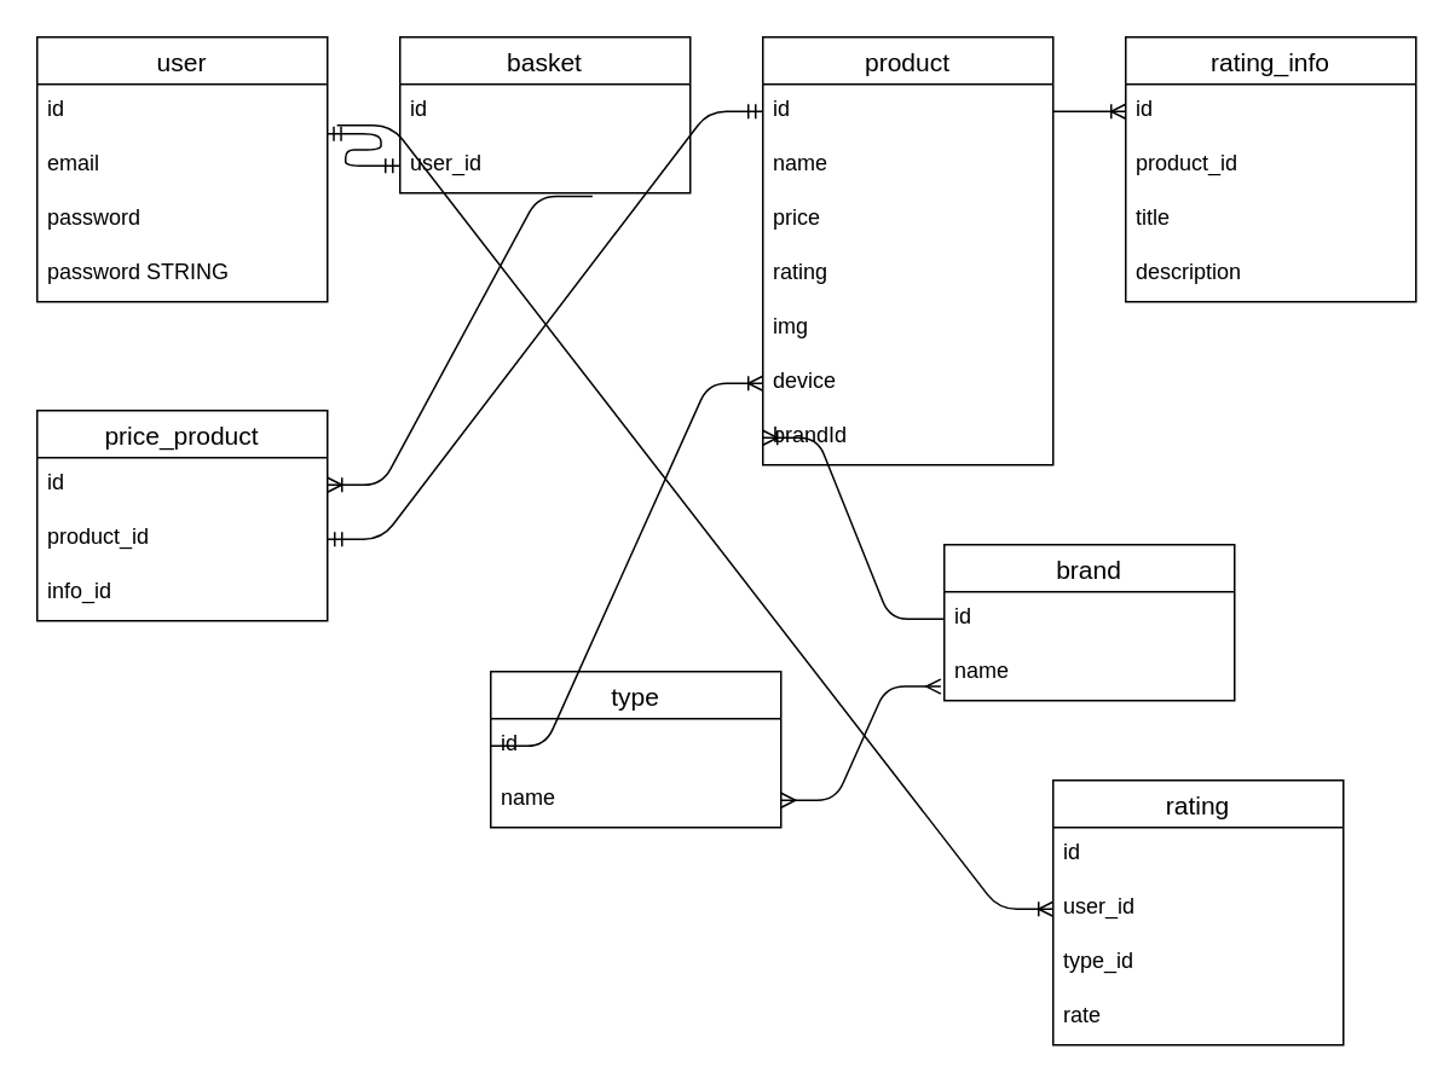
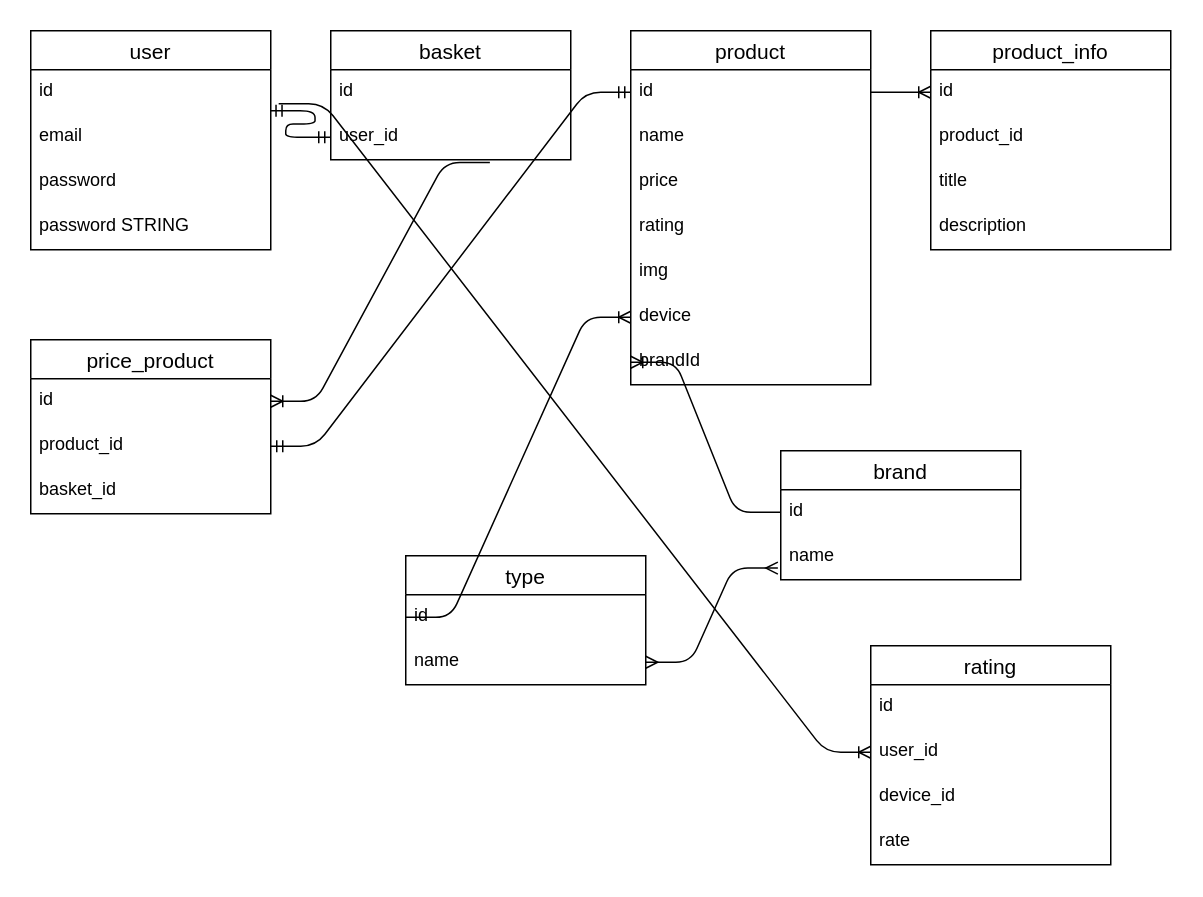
  <mxCell id="0" />
  <mxCell id="1" parent="0" />
  <mxCell id="2" value="user" style="swimlane;fontStyle=0;childLayout=stackLayout;horizontal=1;startSize=26;horizontalStack=0;resizeParent=1;resizeParentMax=0;resizeLast=0;collapsible=1;marginBottom=0;align=center;fontSize=14;" vertex="1" parent="1"><mxGeometry x="20" y="20" width="160" height="146" as="geometry" /></mxCell>
  <mxCell id="3" value="id" style="text;strokeColor=none;fillColor=none;spacingLeft=4;spacingRight=4;overflow=hidden;rotatable=0;points=[[0,0.5],[1,0.5]];portConstraint=eastwest;fontSize=12;" vertex="1" parent="2"><mxGeometry y="26" width="160" height="30" as="geometry" /></mxCell>
  <mxCell id="4" value="email" style="text;strokeColor=none;fillColor=none;spacingLeft=4;spacingRight=4;overflow=hidden;rotatable=0;points=[[0,0.5],[1,0.5]];portConstraint=eastwest;fontSize=12;" vertex="1" parent="2"><mxGeometry y="56" width="160" height="30" as="geometry" /></mxCell>
  <mxCell id="5" value="password" style="text;strokeColor=none;fillColor=none;spacingLeft=4;spacingRight=4;overflow=hidden;rotatable=0;points=[[0,0.5],[1,0.5]];portConstraint=eastwest;fontSize=12;" vertex="1" parent="2"><mxGeometry y="86" width="160" height="30" as="geometry" /></mxCell>
  <mxCell id="6" value="password STRING" style="text;strokeColor=none;fillColor=none;spacingLeft=4;spacingRight=4;overflow=hidden;rotatable=0;points=[[0,0.5],[1,0.5]];portConstraint=eastwest;fontSize=12;" vertex="1" parent="2"><mxGeometry y="116" width="160" height="30" as="geometry" /></mxCell>
  <mxCell id="7" value="basket" style="swimlane;fontStyle=0;childLayout=stackLayout;horizontal=1;startSize=26;horizontalStack=0;resizeParent=1;resizeParentMax=0;resizeLast=0;collapsible=1;marginBottom=0;align=center;fontSize=14;" vertex="1" parent="1"><mxGeometry x="220" y="20" width="160" height="86" as="geometry" /></mxCell>
  <mxCell id="8" value="id" style="text;strokeColor=none;fillColor=none;spacingLeft=4;spacingRight=4;overflow=hidden;rotatable=0;points=[[0,0.5],[1,0.5]];portConstraint=eastwest;fontSize=12;" vertex="1" parent="7"><mxGeometry y="26" width="160" height="30" as="geometry" /></mxCell>
  <mxCell id="9" value="user_id" style="text;strokeColor=none;fillColor=none;spacingLeft=4;spacingRight=4;overflow=hidden;rotatable=0;points=[[0,0.5],[1,0.5]];portConstraint=eastwest;fontSize=12;" vertex="1" parent="7"><mxGeometry y="56" width="160" height="30" as="geometry" /></mxCell>
  <mxCell id="10" value="" style="edgeStyle=entityRelationEdgeStyle;fontSize=12;html=1;endArrow=ERmandOne;startArrow=ERmandOne;exitX=0.997;exitY=0.913;exitDx=0;exitDy=0;exitPerimeter=0;" edge="1" parent="1" source="3" target="9"><mxGeometry width="100" height="100" relative="1" as="geometry"><mxPoint x="210" y="260" as="sourcePoint" /><mxPoint x="310" y="160" as="targetPoint" /></mxGeometry></mxCell>
  <mxCell id="11" value="product" style="swimlane;fontStyle=0;childLayout=stackLayout;horizontal=1;startSize=26;horizontalStack=0;resizeParent=1;resizeParentMax=0;resizeLast=0;collapsible=1;marginBottom=0;align=center;fontSize=14;" vertex="1" parent="1"><mxGeometry x="420" y="20" width="160" height="236" as="geometry" /></mxCell>
  <mxCell id="12" value="id" style="text;strokeColor=none;fillColor=none;spacingLeft=4;spacingRight=4;overflow=hidden;rotatable=0;points=[[0,0.5],[1,0.5]];portConstraint=eastwest;fontSize=12;" vertex="1" parent="11"><mxGeometry y="26" width="160" height="30" as="geometry" /></mxCell>
  <mxCell id="13" value="name" style="text;strokeColor=none;fillColor=none;spacingLeft=4;spacingRight=4;overflow=hidden;rotatable=0;points=[[0,0.5],[1,0.5]];portConstraint=eastwest;fontSize=12;" vertex="1" parent="11"><mxGeometry y="56" width="160" height="30" as="geometry" /></mxCell>
  <mxCell id="14" value="price" style="text;strokeColor=none;fillColor=none;spacingLeft=4;spacingRight=4;overflow=hidden;rotatable=0;points=[[0,0.5],[1,0.5]];portConstraint=eastwest;fontSize=12;" vertex="1" parent="11"><mxGeometry y="86" width="160" height="30" as="geometry" /></mxCell>
  <mxCell id="15" value="rating" style="text;strokeColor=none;fillColor=none;spacingLeft=4;spacingRight=4;overflow=hidden;rotatable=0;points=[[0,0.5],[1,0.5]];portConstraint=eastwest;fontSize=12;" vertex="1" parent="11"><mxGeometry y="116" width="160" height="30" as="geometry" /></mxCell>
  <mxCell id="16" value="img" style="text;strokeColor=none;fillColor=none;spacingLeft=4;spacingRight=4;overflow=hidden;rotatable=0;points=[[0,0.5],[1,0.5]];portConstraint=eastwest;fontSize=12;" vertex="1" parent="11"><mxGeometry y="146" width="160" height="30" as="geometry" /></mxCell>
  <mxCell id="17" value="device" style="text;strokeColor=none;fillColor=none;spacingLeft=4;spacingRight=4;overflow=hidden;rotatable=0;points=[[0,0.5],[1,0.5]];portConstraint=eastwest;fontSize=12;" vertex="1" parent="11"><mxGeometry y="176" width="160" height="30" as="geometry" /></mxCell>
  <mxCell id="18" value="brandId" style="text;strokeColor=none;fillColor=none;spacingLeft=4;spacingRight=4;overflow=hidden;rotatable=0;points=[[0,0.5],[1,0.5]];portConstraint=eastwest;fontSize=12;" vertex="1" parent="11"><mxGeometry y="206" width="160" height="30" as="geometry" /></mxCell>
  <mxCell id="19" value="type" style="swimlane;fontStyle=0;childLayout=stackLayout;horizontal=1;startSize=26;horizontalStack=0;resizeParent=1;resizeParentMax=0;resizeLast=0;collapsible=1;marginBottom=0;align=center;fontSize=14;" vertex="1" parent="1"><mxGeometry x="270" y="370" width="160" height="86" as="geometry" /></mxCell>
  <mxCell id="20" value="id" style="text;strokeColor=none;fillColor=none;spacingLeft=4;spacingRight=4;overflow=hidden;rotatable=0;points=[[0,0.5],[1,0.5]];portConstraint=eastwest;fontSize=12;" vertex="1" parent="19"><mxGeometry y="26" width="160" height="30" as="geometry" /></mxCell>
  <mxCell id="21" value="name" style="text;strokeColor=none;fillColor=none;spacingLeft=4;spacingRight=4;overflow=hidden;rotatable=0;points=[[0,0.5],[1,0.5]];portConstraint=eastwest;fontSize=12;" vertex="1" parent="19"><mxGeometry y="56" width="160" height="30" as="geometry" /></mxCell>
  <mxCell id="22" value="brand" style="swimlane;fontStyle=0;childLayout=stackLayout;horizontal=1;startSize=26;horizontalStack=0;resizeParent=1;resizeParentMax=0;resizeLast=0;collapsible=1;marginBottom=0;align=center;fontSize=14;" vertex="1" parent="1"><mxGeometry x="520" y="300" width="160" height="86" as="geometry" /></mxCell>
  <mxCell id="23" value="id" style="text;strokeColor=none;fillColor=none;spacingLeft=4;spacingRight=4;overflow=hidden;rotatable=0;points=[[0,0.5],[1,0.5]];portConstraint=eastwest;fontSize=12;" vertex="1" parent="22"><mxGeometry y="26" width="160" height="30" as="geometry" /></mxCell>
  <mxCell id="24" value="name" style="text;strokeColor=none;fillColor=none;spacingLeft=4;spacingRight=4;overflow=hidden;rotatable=0;points=[[0,0.5],[1,0.5]];portConstraint=eastwest;fontSize=12;" vertex="1" parent="22"><mxGeometry y="56" width="160" height="30" as="geometry" /></mxCell>
  <mxCell id="25" value="" style="edgeStyle=entityRelationEdgeStyle;fontSize=12;html=1;endArrow=ERoneToMany;exitX=0;exitY=0.5;exitDx=0;exitDy=0;" edge="1" parent="1" source="20" target="17"><mxGeometry width="100" height="100" relative="1" as="geometry"><mxPoint x="230" y="310" as="sourcePoint" /><mxPoint x="350" y="190" as="targetPoint" /></mxGeometry></mxCell>
  <mxCell id="26" value="" style="edgeStyle=entityRelationEdgeStyle;fontSize=12;html=1;endArrow=ERoneToMany;entryX=0;entryY=0.5;entryDx=0;entryDy=0;exitX=0;exitY=0.5;exitDx=0;exitDy=0;" edge="1" parent="1" source="23" target="18"><mxGeometry width="100" height="100" relative="1" as="geometry"><mxPoint x="450" y="550" as="sourcePoint" /><mxPoint x="550" y="450" as="targetPoint" /></mxGeometry></mxCell>
  <mxCell id="27" value="" style="edgeStyle=entityRelationEdgeStyle;fontSize=12;html=1;endArrow=ERmany;startArrow=ERmany;exitX=1;exitY=0.5;exitDx=0;exitDy=0;entryX=-0.012;entryY=0.74;entryDx=0;entryDy=0;entryPerimeter=0;" edge="1" parent="1" source="21" target="24"><mxGeometry width="100" height="100" relative="1" as="geometry"><mxPoint x="470" y="530" as="sourcePoint" /><mxPoint x="570" y="430" as="targetPoint" /></mxGeometry></mxCell>
- <mxCell id="28" value="rating_info" style="swimlane;fontStyle=0;childLayout=stackLayout;horizontal=1;startSize=26;horizontalStack=0;resizeParent=1;resizeParentMax=0;resizeLast=0;collapsible=1;marginBottom=0;align=center;fontSize=14;" vertex="1" parent="1"><mxGeometry x="620" y="20" width="160" height="146" as="geometry" /></mxCell>
+ <mxCell id="28" value="product_info" style="swimlane;fontStyle=0;childLayout=stackLayout;horizontal=1;startSize=26;horizontalStack=0;resizeParent=1;resizeParentMax=0;resizeLast=0;collapsible=1;marginBottom=0;align=center;fontSize=14;" vertex="1" parent="1"><mxGeometry x="620" y="20" width="160" height="146" as="geometry" /></mxCell>
  <mxCell id="29" value="id" style="text;strokeColor=none;fillColor=none;spacingLeft=4;spacingRight=4;overflow=hidden;rotatable=0;points=[[0,0.5],[1,0.5]];portConstraint=eastwest;fontSize=12;" vertex="1" parent="28"><mxGeometry y="26" width="160" height="30" as="geometry" /></mxCell>
  <mxCell id="30" value="product_id" style="text;strokeColor=none;fillColor=none;spacingLeft=4;spacingRight=4;overflow=hidden;rotatable=0;points=[[0,0.5],[1,0.5]];portConstraint=eastwest;fontSize=12;" vertex="1" parent="28"><mxGeometry y="56" width="160" height="30" as="geometry" /></mxCell>
  <mxCell id="31" value="title" style="text;strokeColor=none;fillColor=none;spacingLeft=4;spacingRight=4;overflow=hidden;rotatable=0;points=[[0,0.5],[1,0.5]];portConstraint=eastwest;fontSize=12;" vertex="1" parent="28"><mxGeometry y="86" width="160" height="30" as="geometry" /></mxCell>
  <mxCell id="32" value="description" style="text;strokeColor=none;fillColor=none;spacingLeft=4;spacingRight=4;overflow=hidden;rotatable=0;points=[[0,0.5],[1,0.5]];portConstraint=eastwest;fontSize=12;" vertex="1" parent="28"><mxGeometry y="116" width="160" height="30" as="geometry" /></mxCell>
  <mxCell id="33" value="" style="edgeStyle=entityRelationEdgeStyle;fontSize=12;html=1;endArrow=ERoneToMany;entryX=0;entryY=0.5;entryDx=0;entryDy=0;exitX=1;exitY=0.5;exitDx=0;exitDy=0;" edge="1" parent="1" source="12" target="29"><mxGeometry width="100" height="100" relative="1" as="geometry"><mxPoint x="610" y="290" as="sourcePoint" /><mxPoint x="670" y="290" as="targetPoint" /></mxGeometry></mxCell>
  <mxCell id="34" value="price_product" style="swimlane;fontStyle=0;childLayout=stackLayout;horizontal=1;startSize=26;horizontalStack=0;resizeParent=1;resizeParentMax=0;resizeLast=0;collapsible=1;marginBottom=0;align=center;fontSize=14;" vertex="1" parent="1"><mxGeometry x="20" y="226" width="160" height="116" as="geometry" /></mxCell>
  <mxCell id="35" value="id" style="text;strokeColor=none;fillColor=none;spacingLeft=4;spacingRight=4;overflow=hidden;rotatable=0;points=[[0,0.5],[1,0.5]];portConstraint=eastwest;fontSize=12;" vertex="1" parent="34"><mxGeometry y="26" width="160" height="30" as="geometry" /></mxCell>
  <mxCell id="36" value="product_id" style="text;strokeColor=none;fillColor=none;spacingLeft=4;spacingRight=4;overflow=hidden;rotatable=0;points=[[0,0.5],[1,0.5]];portConstraint=eastwest;fontSize=12;" vertex="1" parent="34"><mxGeometry y="56" width="160" height="30" as="geometry" /></mxCell>
- <mxCell id="37" value="info_id" style="text;strokeColor=none;fillColor=none;spacingLeft=4;spacingRight=4;overflow=hidden;rotatable=0;points=[[0,0.5],[1,0.5]];portConstraint=eastwest;fontSize=12;" vertex="1" parent="34"><mxGeometry y="86" width="160" height="30" as="geometry" /></mxCell>
+ <mxCell id="37" value="basket_id" style="text;strokeColor=none;fillColor=none;spacingLeft=4;spacingRight=4;overflow=hidden;rotatable=0;points=[[0,0.5],[1,0.5]];portConstraint=eastwest;fontSize=12;" vertex="1" parent="34"><mxGeometry y="86" width="160" height="30" as="geometry" /></mxCell>
  <mxCell id="38" value="" style="edgeStyle=entityRelationEdgeStyle;fontSize=12;html=1;endArrow=ERoneToMany;entryX=1;entryY=0.5;entryDx=0;entryDy=0;exitX=0.663;exitY=1.06;exitDx=0;exitDy=0;exitPerimeter=0;" edge="1" parent="1" source="9" target="35"><mxGeometry width="100" height="100" relative="1" as="geometry"><mxPoint x="250" y="250" as="sourcePoint" /><mxPoint x="350" y="150" as="targetPoint" /></mxGeometry></mxCell>
  <mxCell id="39" value="" style="edgeStyle=entityRelationEdgeStyle;fontSize=12;html=1;endArrow=ERmandOne;startArrow=ERmandOne;exitX=1;exitY=0.5;exitDx=0;exitDy=0;entryX=0;entryY=0.5;entryDx=0;entryDy=0;" edge="1" parent="1" source="36" target="12"><mxGeometry width="100" height="100" relative="1" as="geometry"><mxPoint x="340" y="320" as="sourcePoint" /><mxPoint x="440" y="220" as="targetPoint" /></mxGeometry></mxCell>
  <mxCell id="40" value="rating" style="swimlane;fontStyle=0;childLayout=stackLayout;horizontal=1;startSize=26;horizontalStack=0;resizeParent=1;resizeParentMax=0;resizeLast=0;collapsible=1;marginBottom=0;align=center;fontSize=14;" vertex="1" parent="1"><mxGeometry x="580" y="430" width="160" height="146" as="geometry" /></mxCell>
  <mxCell id="41" value="id" style="text;strokeColor=none;fillColor=none;spacingLeft=4;spacingRight=4;overflow=hidden;rotatable=0;points=[[0,0.5],[1,0.5]];portConstraint=eastwest;fontSize=12;" vertex="1" parent="40"><mxGeometry y="26" width="160" height="30" as="geometry" /></mxCell>
  <mxCell id="42" value="user_id" style="text;strokeColor=none;fillColor=none;spacingLeft=4;spacingRight=4;overflow=hidden;rotatable=0;points=[[0,0.5],[1,0.5]];portConstraint=eastwest;fontSize=12;" vertex="1" parent="40"><mxGeometry y="56" width="160" height="30" as="geometry" /></mxCell>
- <mxCell id="43" value="type_id" style="text;strokeColor=none;fillColor=none;spacingLeft=4;spacingRight=4;overflow=hidden;rotatable=0;points=[[0,0.5],[1,0.5]];portConstraint=eastwest;fontSize=12;" vertex="1" parent="40"><mxGeometry y="86" width="160" height="30" as="geometry" /></mxCell>
+ <mxCell id="43" value="device_id" style="text;strokeColor=none;fillColor=none;spacingLeft=4;spacingRight=4;overflow=hidden;rotatable=0;points=[[0,0.5],[1,0.5]];portConstraint=eastwest;fontSize=12;" vertex="1" parent="40"><mxGeometry y="86" width="160" height="30" as="geometry" /></mxCell>
  <mxCell id="44" value="rate" style="text;strokeColor=none;fillColor=none;spacingLeft=4;spacingRight=4;overflow=hidden;rotatable=0;points=[[0,0.5],[1,0.5]];portConstraint=eastwest;fontSize=12;" vertex="1" parent="40"><mxGeometry y="116" width="160" height="30" as="geometry" /></mxCell>
  <mxCell id="45" value="" style="edgeStyle=entityRelationEdgeStyle;fontSize=12;html=1;endArrow=ERoneToMany;entryX=0;entryY=0.5;entryDx=0;entryDy=0;exitX=1.033;exitY=0.753;exitDx=0;exitDy=0;exitPerimeter=0;" edge="1" parent="1" source="3" target="42"><mxGeometry width="100" height="100" relative="1" as="geometry"><mxPoint x="100" y="500" as="sourcePoint" /><mxPoint x="200" y="400" as="targetPoint" /></mxGeometry></mxCell>
